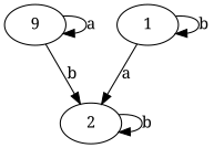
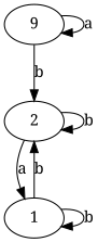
  digraph {
    d2tdocpreamble="\usetikzlibrary{automata}"
    d2tfigpreamble="\tikzstyle{every state}= [ draw=blue!50,very thick,fill=blue!20]  \tikzstyle{auto}= [fill=white]"
    fontname="Noto Serif"
    ranksep=0.5
    node [fontname="Noto Serif" style=state]
    edge [fontname="Noto Serif" lblstyle=auto topath="loop above"]
    n1 [label=9 style="state, initial"]
    n2 [label=2]
    n3 [label=1]
    n1 -> n1 [label=a]
    n1 -> n2 [label=b topath="bend right"]
    n2 -> n2 [label=b]
-   n3 -> n2 [label=a topath="bend right"]
+   n2 -> n3 [label=a topath="bend right"]
+   n3 -> n2 [label=b topath="bend right"]
    n3 -> n3 [label=b]
  }
